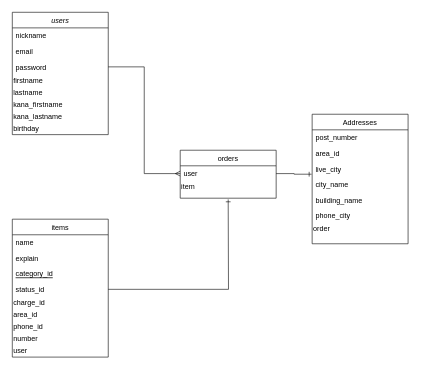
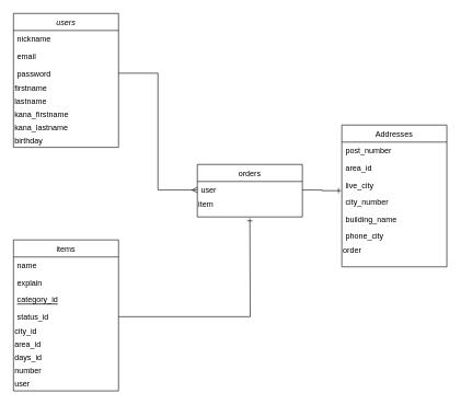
  <mxCell id="0" />
  <mxCell id="1" parent="0" />
  <mxCell id="2" value="users" style="swimlane;fontStyle=2;align=center;verticalAlign=top;childLayout=stackLayout;horizontal=1;startSize=26;horizontalStack=0;resizeParent=1;resizeLast=0;collapsible=1;marginBottom=0;rounded=0;shadow=0;strokeWidth=1;" vertex="1" parent="1"><mxGeometry x="20" y="20" width="160" height="204" as="geometry"><mxRectangle x="230" y="140" width="160" height="26" as="alternateBounds" /></mxGeometry></mxCell>
  <mxCell id="3" value="nickname" style="text;align=left;verticalAlign=top;spacingLeft=4;spacingRight=4;overflow=hidden;rotatable=0;points=[[0,0.5],[1,0.5]];portConstraint=eastwest;" vertex="1" parent="2"><mxGeometry y="26" width="160" height="26" as="geometry" /></mxCell>
  <mxCell id="4" value="email" style="text;align=left;verticalAlign=top;spacingLeft=4;spacingRight=4;overflow=hidden;rotatable=0;points=[[0,0.5],[1,0.5]];portConstraint=eastwest;rounded=0;shadow=0;html=0;" vertex="1" parent="2"><mxGeometry y="52" width="160" height="26" as="geometry" /></mxCell>
  <mxCell id="5" value="password" style="text;align=left;verticalAlign=top;spacingLeft=4;spacingRight=4;overflow=hidden;rotatable=0;points=[[0,0.5],[1,0.5]];portConstraint=eastwest;rounded=0;shadow=0;html=0;" vertex="1" parent="2"><mxGeometry y="78" width="160" height="26" as="geometry" /></mxCell>
  <mxCell id="6" value="firstname" style="text;html=1;align=left;verticalAlign=middle;resizable=0;points=[];autosize=1;" vertex="1" parent="2"><mxGeometry y="104" width="160" height="20" as="geometry" /></mxCell>
  <mxCell id="7" value="lastname" style="text;html=1;align=left;verticalAlign=middle;resizable=0;points=[];autosize=1;" vertex="1" parent="2"><mxGeometry y="124" width="160" height="20" as="geometry" /></mxCell>
  <mxCell id="8" value="kana_firstname" style="text;html=1;align=left;verticalAlign=middle;resizable=0;points=[];autosize=1;" vertex="1" parent="2"><mxGeometry y="144" width="160" height="20" as="geometry" /></mxCell>
  <mxCell id="9" value="kana_lastname" style="text;html=1;align=left;verticalAlign=middle;resizable=0;points=[];autosize=1;" vertex="1" parent="2"><mxGeometry y="164" width="160" height="20" as="geometry" /></mxCell>
  <mxCell id="10" value="birthday" style="text;html=1;align=left;verticalAlign=middle;resizable=0;points=[];autosize=1;" vertex="1" parent="2"><mxGeometry y="184" width="160" height="20" as="geometry" /></mxCell>
  <mxCell id="11" value="items" style="swimlane;fontStyle=0;align=center;verticalAlign=top;childLayout=stackLayout;horizontal=1;startSize=26;horizontalStack=0;resizeParent=1;resizeLast=0;collapsible=1;marginBottom=0;rounded=0;shadow=0;strokeWidth=1;" vertex="1" parent="1"><mxGeometry x="20" y="365" width="160" height="230" as="geometry"><mxRectangle x="130" y="380" width="160" height="26" as="alternateBounds" /></mxGeometry></mxCell>
  <mxCell id="12" value="name" style="text;align=left;verticalAlign=top;spacingLeft=4;spacingRight=4;overflow=hidden;rotatable=0;points=[[0,0.5],[1,0.5]];portConstraint=eastwest;" vertex="1" parent="11"><mxGeometry y="26" width="160" height="26" as="geometry" /></mxCell>
  <mxCell id="13" value="explain" style="text;align=left;verticalAlign=top;spacingLeft=4;spacingRight=4;overflow=hidden;rotatable=0;points=[[0,0.5],[1,0.5]];portConstraint=eastwest;rounded=0;shadow=0;html=0;" vertex="1" parent="11"><mxGeometry y="52" width="160" height="26" as="geometry" /></mxCell>
  <mxCell id="14" value="category_id" style="text;align=left;verticalAlign=top;spacingLeft=4;spacingRight=4;overflow=hidden;rotatable=0;points=[[0,0.5],[1,0.5]];portConstraint=eastwest;fontStyle=4" vertex="1" parent="11"><mxGeometry y="78" width="160" height="26" as="geometry" /></mxCell>
  <mxCell id="15" value="status_id" style="text;align=left;verticalAlign=top;spacingLeft=4;spacingRight=4;overflow=hidden;rotatable=0;points=[[0,0.5],[1,0.5]];portConstraint=eastwest;" vertex="1" parent="11"><mxGeometry y="104" width="160" height="26" as="geometry" /></mxCell>
- <mxCell id="16" value="charge_id" style="text;html=1;align=left;verticalAlign=middle;resizable=0;points=[];autosize=1;" vertex="1" parent="11"><mxGeometry y="130" width="160" height="20" as="geometry" /></mxCell>
+ <mxCell id="16" value="city_id" style="text;html=1;align=left;verticalAlign=middle;resizable=0;points=[];autosize=1;" vertex="1" parent="11"><mxGeometry y="130" width="160" height="20" as="geometry" /></mxCell>
  <mxCell id="17" value="area_id" style="text;html=1;align=left;verticalAlign=middle;resizable=0;points=[];autosize=1;" vertex="1" parent="11"><mxGeometry y="150" width="160" height="20" as="geometry" /></mxCell>
- <mxCell id="18" value="phone_id" style="text;html=1;align=left;verticalAlign=middle;resizable=0;points=[];autosize=1;" vertex="1" parent="11"><mxGeometry y="170" width="160" height="20" as="geometry" /></mxCell>
+ <mxCell id="18" value="days_id" style="text;html=1;align=left;verticalAlign=middle;resizable=0;points=[];autosize=1;" vertex="1" parent="11"><mxGeometry y="170" width="160" height="20" as="geometry" /></mxCell>
  <mxCell id="19" value="number" style="text;html=1;align=left;verticalAlign=middle;resizable=0;points=[];autosize=1;" vertex="1" parent="11"><mxGeometry y="190" width="160" height="20" as="geometry" /></mxCell>
  <mxCell id="20" value="user" style="text;html=1;align=left;verticalAlign=middle;resizable=0;points=[];autosize=1;" vertex="1" parent="11"><mxGeometry y="210" width="160" height="20" as="geometry" /></mxCell>
  <mxCell id="21" style="edgeStyle=orthogonalEdgeStyle;rounded=0;orthogonalLoop=1;jettySize=auto;html=1;exitX=1;exitY=0.5;exitDx=0;exitDy=0;entryX=0;entryY=0.5;entryDx=0;entryDy=0;endArrow=ERmany;endFill=0;" edge="1" parent="1" source="5" target="25"><mxGeometry relative="1" as="geometry" /></mxCell>
  <mxCell id="22" style="edgeStyle=orthogonalEdgeStyle;rounded=0;orthogonalLoop=1;jettySize=auto;html=1;entryX=1;entryY=0.5;entryDx=0;entryDy=0;endArrow=none;endFill=0;startArrow=ERone;startFill=0;" edge="1" parent="1" target="15"><mxGeometry relative="1" as="geometry"><mxPoint x="380" y="332" as="sourcePoint" /></mxGeometry></mxCell>
  <mxCell id="23" style="edgeStyle=orthogonalEdgeStyle;rounded=0;orthogonalLoop=1;jettySize=auto;html=1;exitX=1;exitY=0.5;exitDx=0;exitDy=0;entryX=-0.006;entryY=-0.154;entryDx=0;entryDy=0;entryPerimeter=0;endArrow=ERone;endFill=0;" edge="1" parent="1" source="25" target="31"><mxGeometry relative="1" as="geometry" /></mxCell>
  <mxCell id="24" value="orders" style="swimlane;fontStyle=0;align=center;verticalAlign=top;childLayout=stackLayout;horizontal=1;startSize=26;horizontalStack=0;resizeParent=1;resizeLast=0;collapsible=1;marginBottom=0;rounded=0;shadow=0;strokeWidth=1;" vertex="1" parent="1"><mxGeometry x="300" y="250" width="160" height="80" as="geometry"><mxRectangle x="340" y="380" width="170" height="26" as="alternateBounds" /></mxGeometry></mxCell>
  <mxCell id="25" value="user" style="text;align=left;verticalAlign=top;spacingLeft=4;spacingRight=4;overflow=hidden;rotatable=0;points=[[0,0.5],[1,0.5]];portConstraint=eastwest;" vertex="1" parent="24"><mxGeometry y="26" width="160" height="26" as="geometry" /></mxCell>
  <mxCell id="26" value="item" style="text;html=1;align=left;verticalAlign=middle;resizable=0;points=[];autosize=1;" vertex="1" parent="24"><mxGeometry y="52" width="160" height="20" as="geometry" /></mxCell>
  <mxCell id="27" value="Addresses" style="swimlane;fontStyle=0;align=center;verticalAlign=top;childLayout=stackLayout;horizontal=1;startSize=26;horizontalStack=0;resizeParent=1;resizeLast=0;collapsible=1;marginBottom=0;rounded=0;shadow=0;strokeWidth=1;" vertex="1" parent="1"><mxGeometry x="520" y="190" width="160" height="216" as="geometry"><mxRectangle x="550" y="140" width="160" height="26" as="alternateBounds" /></mxGeometry></mxCell>
  <mxCell id="28" value="post_number" style="text;align=left;verticalAlign=top;spacingLeft=4;spacingRight=4;overflow=hidden;rotatable=0;points=[[0,0.5],[1,0.5]];portConstraint=eastwest;rounded=0;shadow=0;html=0;" vertex="1" parent="27"><mxGeometry y="26" width="160" height="26" as="geometry" /></mxCell>
  <mxCell id="29" value="area_id" style="text;align=left;verticalAlign=top;spacingLeft=4;spacingRight=4;overflow=hidden;rotatable=0;points=[[0,0.5],[1,0.5]];portConstraint=eastwest;rounded=0;shadow=0;html=0;" vertex="1" parent="27"><mxGeometry y="52" width="160" height="26" as="geometry" /></mxCell>
  <mxCell id="30" value="live_city" style="text;align=left;verticalAlign=top;spacingLeft=4;spacingRight=4;overflow=hidden;rotatable=0;points=[[0,0.5],[1,0.5]];portConstraint=eastwest;rounded=0;shadow=0;html=0;" vertex="1" parent="27"><mxGeometry y="78" width="160" height="26" as="geometry" /></mxCell>
- <mxCell id="31" value="city_name" style="text;align=left;verticalAlign=top;spacingLeft=4;spacingRight=4;overflow=hidden;rotatable=0;points=[[0,0.5],[1,0.5]];portConstraint=eastwest;rounded=0;shadow=0;html=0;" vertex="1" parent="27"><mxGeometry y="104" width="160" height="26" as="geometry" /></mxCell>
+ <mxCell id="31" value="city_number" style="text;align=left;verticalAlign=top;spacingLeft=4;spacingRight=4;overflow=hidden;rotatable=0;points=[[0,0.5],[1,0.5]];portConstraint=eastwest;rounded=0;shadow=0;html=0;" vertex="1" parent="27"><mxGeometry y="104" width="160" height="26" as="geometry" /></mxCell>
  <mxCell id="32" value="building_name" style="text;align=left;verticalAlign=top;spacingLeft=4;spacingRight=4;overflow=hidden;rotatable=0;points=[[0,0.5],[1,0.5]];portConstraint=eastwest;" vertex="1" parent="27"><mxGeometry y="130" width="160" height="26" as="geometry" /></mxCell>
  <mxCell id="33" value="phone_city" style="text;align=left;verticalAlign=top;spacingLeft=4;spacingRight=4;overflow=hidden;rotatable=0;points=[[0,0.5],[1,0.5]];portConstraint=eastwest;" vertex="1" parent="27"><mxGeometry y="156" width="160" height="26" as="geometry" /></mxCell>
  <mxCell id="34" value="order" style="text;html=1;align=left;verticalAlign=middle;resizable=0;points=[];autosize=1;" vertex="1" parent="27"><mxGeometry y="182" width="160" height="20" as="geometry" /></mxCell>
